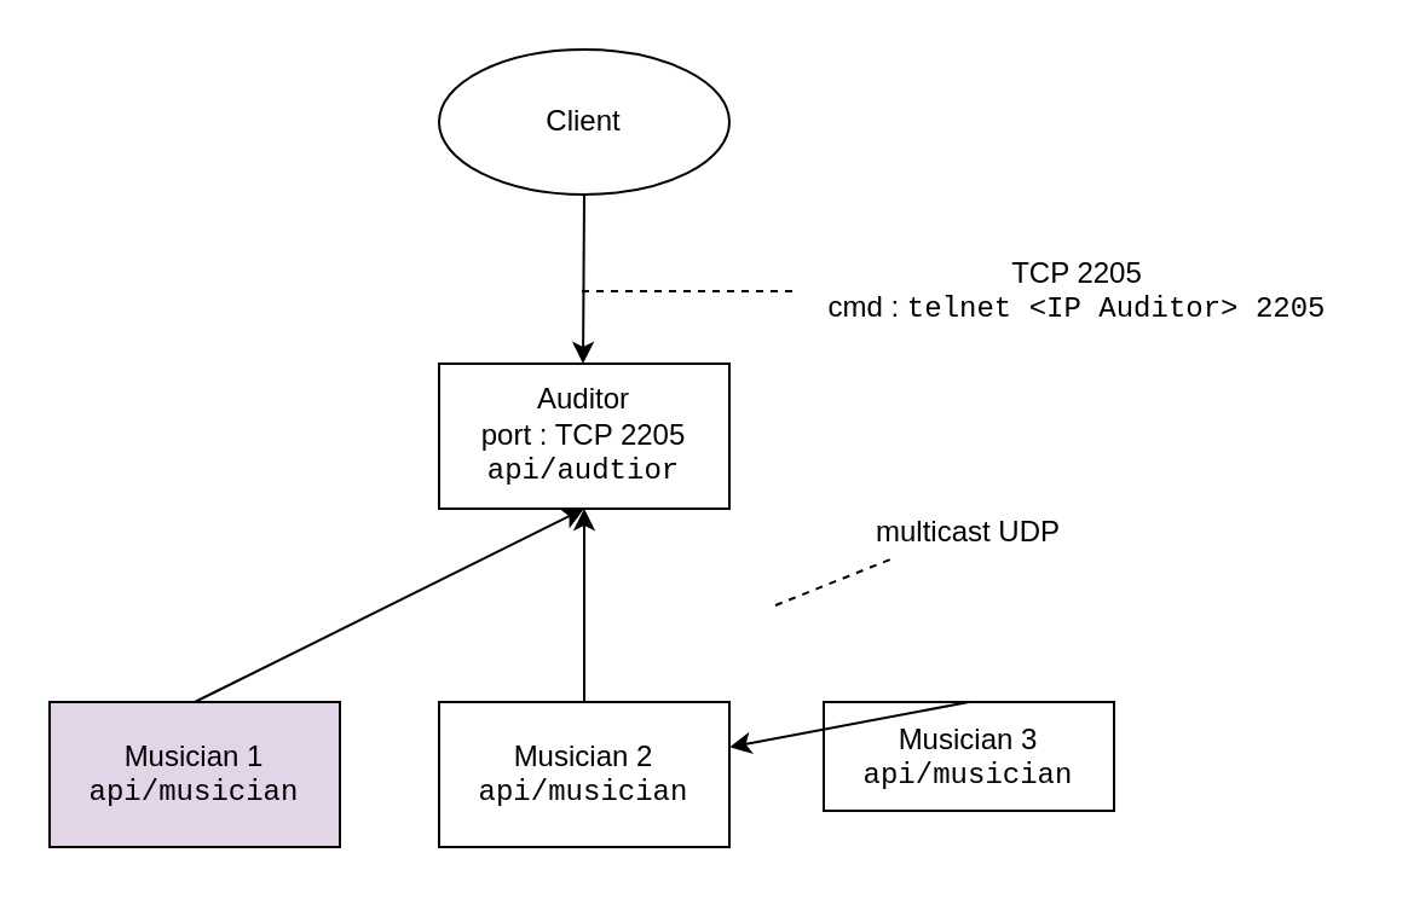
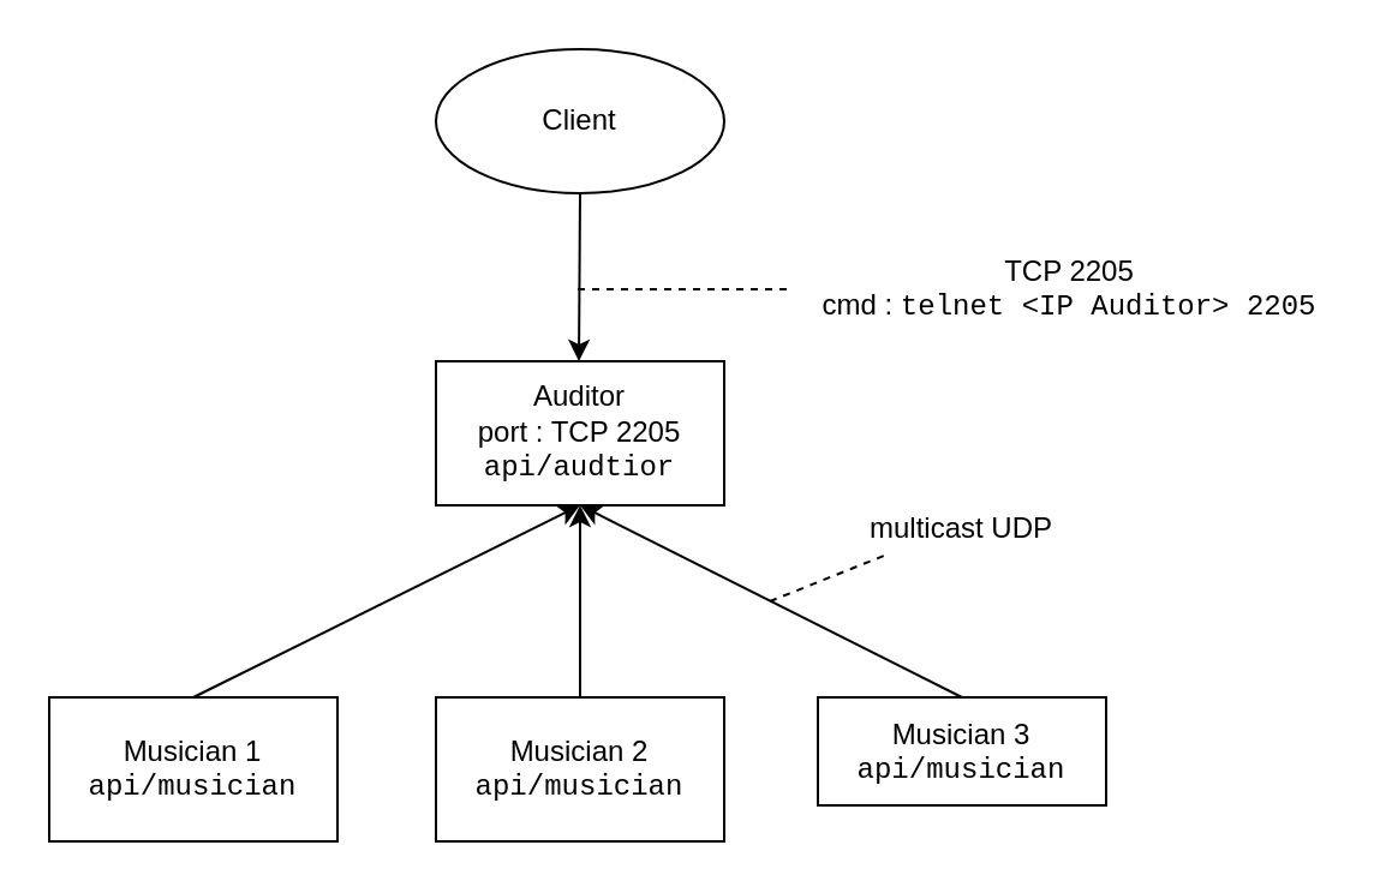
  <mxCell id="0" />
  <mxCell id="1" parent="0" />
  <mxCell id="2" value="Musician 2&lt;br&gt;&lt;font face=&quot;Courier New&quot;&gt;api/musician&lt;/font&gt;" style="rounded=0;whiteSpace=wrap;html=1;" vertex="1" parent="1"><mxGeometry x="181" y="290" width="120" height="60" as="geometry" /></mxCell>
  <mxCell id="3" value="Musician 3&lt;br&gt;&lt;font face=&quot;Courier New&quot;&gt;api/musician&lt;/font&gt;" style="rounded=0;whiteSpace=wrap;html=1;" vertex="1" parent="1"><mxGeometry x="340" y="290" width="120" height="45" as="geometry" /></mxCell>
- <mxCell id="4" value="Musician 1&lt;br&gt;&lt;font face=&quot;Courier New&quot;&gt;api/musician&lt;/font&gt;" style="rounded=0;whiteSpace=wrap;html=1;fillColor=#e1d5e7;" vertex="1" parent="1"><mxGeometry x="20" y="290" width="120" height="60" as="geometry" /></mxCell>
+ <mxCell id="4" value="Musician 1&lt;br&gt;&lt;font face=&quot;Courier New&quot;&gt;api/musician&lt;/font&gt;" style="rounded=0;whiteSpace=wrap;html=1;" vertex="1" parent="1"><mxGeometry x="20" y="290" width="120" height="60" as="geometry" /></mxCell>
  <mxCell id="5" value="Auditor&lt;br&gt;port : TCP 2205&lt;br&gt;&lt;font face=&quot;Courier New&quot;&gt;api/audtior&lt;/font&gt;" style="rounded=0;whiteSpace=wrap;html=1;" vertex="1" parent="1"><mxGeometry x="181" y="150" width="120" height="60" as="geometry" /></mxCell>
  <mxCell id="6" value="" style="endArrow=classic;html=1;entryX=0.5;entryY=1;entryDx=0;entryDy=0;" edge="1" parent="1" target="5"><mxGeometry width="50" height="50" relative="1" as="geometry"><mxPoint x="80" y="290" as="sourcePoint" /><mxPoint x="130" y="240" as="targetPoint" /></mxGeometry></mxCell>
  <mxCell id="7" value="" style="endArrow=classic;html=1;entryX=0.5;entryY=1;entryDx=0;entryDy=0;" edge="1" parent="1" target="5"><mxGeometry width="50" height="50" relative="1" as="geometry"><mxPoint x="241" y="290" as="sourcePoint" /><mxPoint x="290" y="290" as="targetPoint" /></mxGeometry></mxCell>
- <mxCell id="8" value="" style="endArrow=classic;html=1;exitX=0.5;exitY=0;exitDx=0;exitDy=0;" edge="1" parent="1" source="3" target="2"><mxGeometry width="50" height="50" relative="1" as="geometry"><mxPoint x="240" y="340" as="sourcePoint" /><mxPoint x="290" y="290" as="targetPoint" /></mxGeometry></mxCell>
+ <mxCell id="8" value="" style="endArrow=classic;html=1;entryX=0.5;entryY=1;entryDx=0;entryDy=0;exitX=0.5;exitY=0;exitDx=0;exitDy=0;" edge="1" parent="1" source="3" target="5"><mxGeometry width="50" height="50" relative="1" as="geometry"><mxPoint x="240" y="340" as="sourcePoint" /><mxPoint x="290" y="290" as="targetPoint" /></mxGeometry></mxCell>
  <mxCell id="9" value="multicast UDP" style="text;html=1;strokeColor=none;fillColor=none;align=center;verticalAlign=middle;whiteSpace=wrap;rounded=0;" vertex="1" parent="1"><mxGeometry x="340" y="210" width="120" height="20" as="geometry" /></mxCell>
  <mxCell id="10" value="" style="endArrow=none;dashed=1;html=1;entryX=0.25;entryY=1;entryDx=0;entryDy=0;" edge="1" parent="1" target="9"><mxGeometry width="50" height="50" relative="1" as="geometry"><mxPoint x="320" y="250" as="sourcePoint" /><mxPoint x="290" y="210" as="targetPoint" /></mxGeometry></mxCell>
  <mxCell id="11" value="Client" style="ellipse;whiteSpace=wrap;html=1;" vertex="1" parent="1"><mxGeometry x="181" y="20" width="120" height="60" as="geometry" /></mxCell>
  <mxCell id="12" value="" style="endArrow=classic;html=1;entryX=0.5;entryY=0;entryDx=0;entryDy=0;exitX=0.5;exitY=1;exitDx=0;exitDy=0;" edge="1" parent="1" source="11"><mxGeometry width="50" height="50" relative="1" as="geometry"><mxPoint x="231" y="480" as="sourcePoint" /><mxPoint x="240.5" y="150" as="targetPoint" /></mxGeometry></mxCell>
  <mxCell id="13" value="TCP 2205&lt;br&gt;cmd : &lt;font face=&quot;Courier New&quot;&gt;telnet &amp;lt;IP Auditor&amp;gt; 2205&lt;/font&gt;" style="text;html=1;strokeColor=none;fillColor=none;align=center;verticalAlign=middle;whiteSpace=wrap;rounded=0;" vertex="1" parent="1"><mxGeometry x="330" y="110" width="230" height="20" as="geometry" /></mxCell>
  <mxCell id="14" value="" style="endArrow=none;dashed=1;html=1;entryX=0;entryY=0.5;entryDx=0;entryDy=0;" edge="1" parent="1" target="13"><mxGeometry width="50" height="50" relative="1" as="geometry"><mxPoint x="240" y="120" as="sourcePoint" /><mxPoint x="419" y="-10" as="targetPoint" /></mxGeometry></mxCell>
